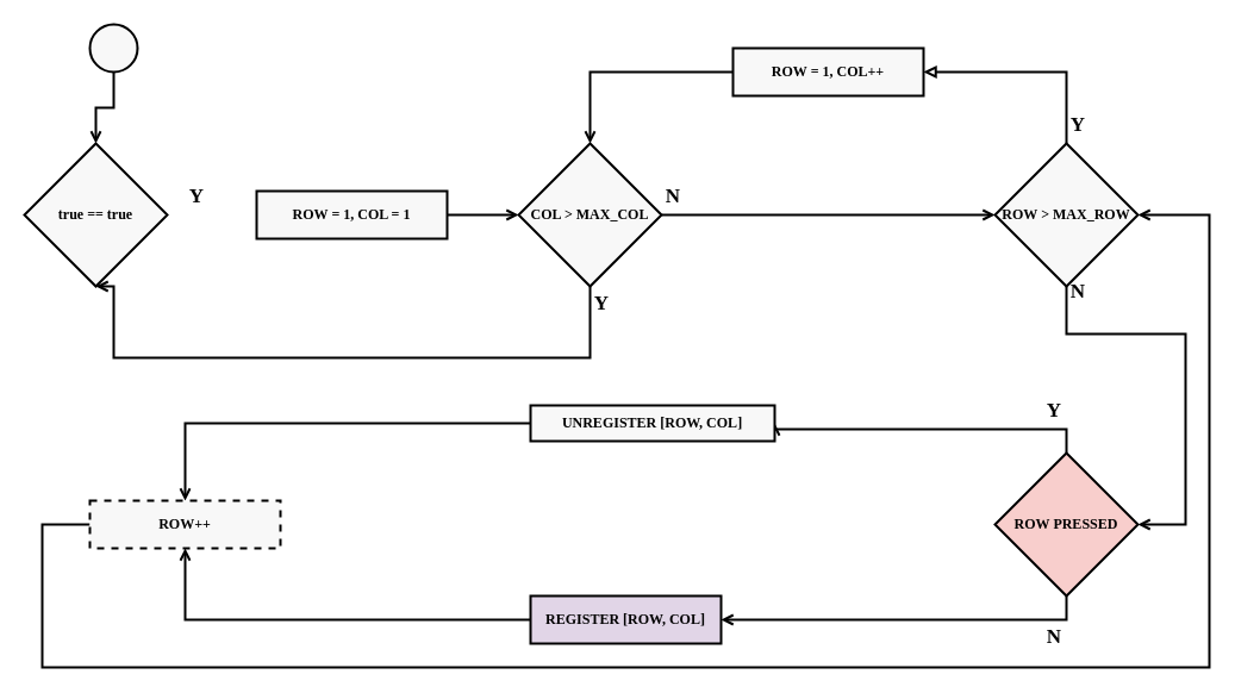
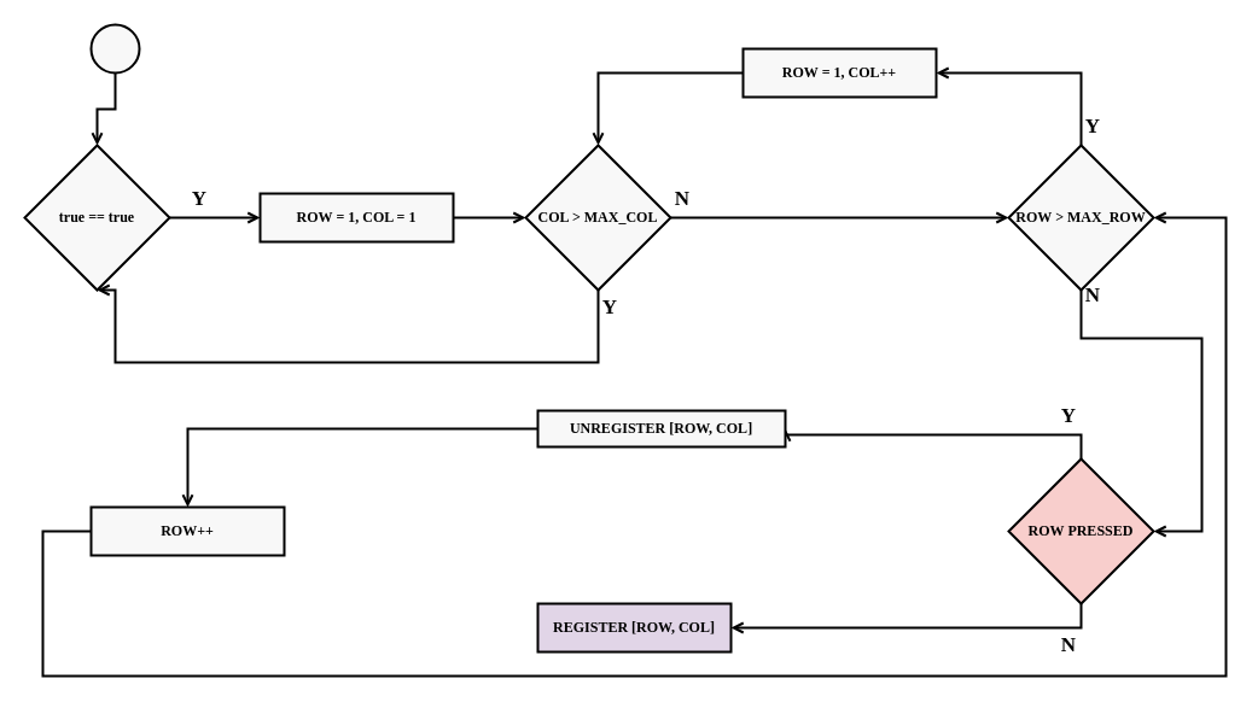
  <mxCell id="0" />
  <mxCell id="1" parent="0" />
  <mxCell id="2" style="edgeStyle=orthogonalEdgeStyle;rounded=0;orthogonalLoop=1;jettySize=auto;html=1;entryX=0;entryY=0.5;entryDx=0;entryDy=0;fontFamily=Fira Code;fontSource=https%3A%2F%2Ffonts.googleapis.com%2Fcss%3Ffamily%3DFira%2BCode;fontSize=17;endArrow=open;endFill=0;strokeWidth=2;" edge="1" parent="1" source="3" target="8"><mxGeometry relative="1" as="geometry" /></mxCell>
  <mxCell id="3" value="&lt;font face=&quot;Fira Code&quot;&gt;&lt;b&gt;ROW = 1, COL = 1&lt;/b&gt;&lt;/font&gt;" style="rounded=0;whiteSpace=wrap;html=1;strokeWidth=2;fillColor=#F8F8F8;" vertex="1" parent="1"><mxGeometry x="215" y="160" width="160" height="40" as="geometry" /></mxCell>
+ <mxCell id="4" style="edgeStyle=orthogonalEdgeStyle;rounded=0;orthogonalLoop=1;jettySize=auto;html=1;entryX=0;entryY=0.5;entryDx=0;entryDy=0;fontFamily=Fira Code;fontSource=https%3A%2F%2Ffonts.googleapis.com%2Fcss%3Ffamily%3DFira%2BCode;endArrow=open;endFill=0;strokeWidth=2;" edge="1" parent="1" source="5" target="3"><mxGeometry relative="1" as="geometry" /></mxCell>
  <mxCell id="5" value="&lt;font face=&quot;Fira Code&quot;&gt;&lt;b&gt;true == true&lt;/b&gt;&lt;/font&gt;" style="rhombus;whiteSpace=wrap;html=1;strokeWidth=2;fillColor=#F8F8F8;" vertex="1" parent="1"><mxGeometry x="20" y="120" width="120" height="120" as="geometry" /></mxCell>
  <mxCell id="6" style="edgeStyle=orthogonalEdgeStyle;rounded=0;orthogonalLoop=1;jettySize=auto;html=1;entryX=0.5;entryY=1;entryDx=0;entryDy=0;fontFamily=Fira Code;fontSource=https%3A%2F%2Ffonts.googleapis.com%2Fcss%3Ffamily%3DFira%2BCode;endArrow=open;endFill=0;strokeWidth=2;" edge="1" parent="1" source="8" target="5"><mxGeometry relative="1" as="geometry"><Array as="points"><mxPoint x="495" y="300" /><mxPoint x="95" y="300" /></Array></mxGeometry></mxCell>
  <mxCell id="7" style="edgeStyle=orthogonalEdgeStyle;rounded=0;orthogonalLoop=1;jettySize=auto;html=1;entryX=0;entryY=0.5;entryDx=0;entryDy=0;fontFamily=Fira Code;fontSource=https%3A%2F%2Ffonts.googleapis.com%2Fcss%3Ffamily%3DFira%2BCode;fontSize=16;endArrow=open;endFill=0;strokeWidth=2;" edge="1" parent="1" source="8" target="13"><mxGeometry relative="1" as="geometry" /></mxCell>
  <mxCell id="8" value="&lt;font face=&quot;Fira Code&quot;&gt;&lt;b&gt;COL &amp;gt; MAX_COL&lt;/b&gt;&lt;/font&gt;" style="rhombus;whiteSpace=wrap;html=1;strokeWidth=2;fillColor=#F8F8F8;" vertex="1" parent="1"><mxGeometry x="435" y="120" width="120" height="120" as="geometry" /></mxCell>
  <mxCell id="9" value="&lt;font style=&quot;font-size: 17px;&quot;&gt;Y&lt;/font&gt;" style="rounded=0;whiteSpace=wrap;html=1;fillColor=none;fontSize=17;fontFamily=Fira Code;fontSource=https%3A%2F%2Ffonts.googleapis.com%2Fcss%3Ffamily%3DFira%2BCode;fontStyle=1;strokeWidth=2;strokeColor=none;" vertex="1" parent="1"><mxGeometry x="495" y="240" width="20" height="30" as="geometry" /></mxCell>
  <mxCell id="10" value="&lt;font style=&quot;font-size: 17px;&quot;&gt;Y&lt;/font&gt;" style="rounded=0;whiteSpace=wrap;html=1;fillColor=none;fontSize=17;fontFamily=Fira Code;fontSource=https%3A%2F%2Ffonts.googleapis.com%2Fcss%3Ffamily%3DFira%2BCode;fontStyle=1;strokeWidth=2;strokeColor=none;" vertex="1" parent="1"><mxGeometry x="155" y="150" width="20" height="30" as="geometry" /></mxCell>
- <mxCell id="11" style="edgeStyle=orthogonalEdgeStyle;rounded=0;orthogonalLoop=1;jettySize=auto;html=1;entryX=1;entryY=0.5;entryDx=0;entryDy=0;fontFamily=Fira Code;fontSource=https%3A%2F%2Ffonts.googleapis.com%2Fcss%3Ffamily%3DFira%2BCode;fontSize=16;endArrow=block;endFill=0;strokeWidth=2;" edge="1" parent="1" source="13" target="29"><mxGeometry relative="1" as="geometry"><Array as="points"><mxPoint x="895" y="60" /></Array></mxGeometry></mxCell>
+ <mxCell id="11" style="edgeStyle=orthogonalEdgeStyle;rounded=0;orthogonalLoop=1;jettySize=auto;html=1;entryX=1;entryY=0.5;entryDx=0;entryDy=0;fontFamily=Fira Code;fontSource=https%3A%2F%2Ffonts.googleapis.com%2Fcss%3Ffamily%3DFira%2BCode;fontSize=16;endArrow=open;endFill=0;strokeWidth=2;" edge="1" parent="1" source="13" target="29"><mxGeometry relative="1" as="geometry"><Array as="points"><mxPoint x="895" y="60" /></Array></mxGeometry></mxCell>
  <mxCell id="12" style="edgeStyle=orthogonalEdgeStyle;rounded=0;orthogonalLoop=1;jettySize=auto;html=1;entryX=1;entryY=0.5;entryDx=0;entryDy=0;fontFamily=Fira Code;fontSource=https%3A%2F%2Ffonts.googleapis.com%2Fcss%3Ffamily%3DFira%2BCode;fontSize=16;endArrow=open;endFill=0;strokeWidth=2;" edge="1" parent="1"><mxGeometry relative="1" as="geometry"><mxPoint x="895" y="240" as="sourcePoint" /><mxPoint x="955" y="440" as="targetPoint" /><Array as="points"><mxPoint x="895" y="280" /><mxPoint x="995" y="280" /><mxPoint x="995" y="440" /></Array></mxGeometry></mxCell>
  <mxCell id="13" value="&lt;font face=&quot;Fira Code&quot;&gt;&lt;b&gt;ROW &amp;gt; MAX_ROW&lt;/b&gt;&lt;/font&gt;" style="rhombus;whiteSpace=wrap;html=1;strokeWidth=2;fillColor=#F8F8F8;" vertex="1" parent="1"><mxGeometry x="835" y="120" width="120" height="120" as="geometry" /></mxCell>
  <mxCell id="14" style="edgeStyle=orthogonalEdgeStyle;rounded=0;orthogonalLoop=1;jettySize=auto;html=1;entryX=1;entryY=0.5;entryDx=0;entryDy=0;fontFamily=Fira Code;fontSource=https%3A%2F%2Ffonts.googleapis.com%2Fcss%3Ffamily%3DFira%2BCode;fontSize=16;endArrow=open;endFill=0;strokeWidth=2;exitX=0.5;exitY=0;exitDx=0;exitDy=0;" edge="1" parent="1" source="16" target="20"><mxGeometry relative="1" as="geometry"><Array as="points"><mxPoint x="895" y="360" /></Array></mxGeometry></mxCell>
  <mxCell id="15" style="edgeStyle=orthogonalEdgeStyle;rounded=0;orthogonalLoop=1;jettySize=auto;html=1;entryX=1;entryY=0.5;entryDx=0;entryDy=0;fontFamily=Fira Code;fontSource=https%3A%2F%2Ffonts.googleapis.com%2Fcss%3Ffamily%3DFira%2BCode;fontSize=16;endArrow=open;endFill=0;strokeWidth=2;exitX=0.5;exitY=1;exitDx=0;exitDy=0;" edge="1" parent="1" source="16" target="18"><mxGeometry relative="1" as="geometry"><Array as="points"><mxPoint x="895" y="520" /></Array></mxGeometry></mxCell>
  <mxCell id="16" value="&lt;font face=&quot;Fira Code&quot;&gt;&lt;b&gt;ROW PRESSED&lt;/b&gt;&lt;/font&gt;" style="rhombus;whiteSpace=wrap;html=1;strokeWidth=2;fillColor=#f8cecc;" vertex="1" parent="1"><mxGeometry x="835" y="380" width="120" height="120" as="geometry" /></mxCell>
- <mxCell id="17" style="edgeStyle=orthogonalEdgeStyle;rounded=0;orthogonalLoop=1;jettySize=auto;html=1;entryX=0.5;entryY=1;entryDx=0;entryDy=0;fontFamily=Fira Code;fontSource=https%3A%2F%2Ffonts.googleapis.com%2Fcss%3Ffamily%3DFira%2BCode;fontSize=16;endArrow=open;endFill=0;strokeWidth=2;" edge="1" parent="1" source="18" target="22"><mxGeometry relative="1" as="geometry" /></mxCell>
  <mxCell id="18" value="&lt;font face=&quot;Fira Code&quot;&gt;&lt;b&gt;REGISTER [ROW, COL]&lt;/b&gt;&lt;/font&gt;" style="rounded=0;whiteSpace=wrap;html=1;strokeWidth=2;fillColor=#e1d5e7;" vertex="1" parent="1"><mxGeometry x="445" y="500" width="160" height="40" as="geometry" /></mxCell>
  <mxCell id="19" style="edgeStyle=orthogonalEdgeStyle;rounded=0;orthogonalLoop=1;jettySize=auto;html=1;entryX=0.5;entryY=0;entryDx=0;entryDy=0;fontFamily=Fira Code;fontSource=https%3A%2F%2Ffonts.googleapis.com%2Fcss%3Ffamily%3DFira%2BCode;fontSize=16;endArrow=open;endFill=0;strokeWidth=2;" edge="1" parent="1" source="20" target="22"><mxGeometry relative="1" as="geometry" /></mxCell>
  <mxCell id="20" value="&lt;font face=&quot;Fira Code&quot;&gt;&lt;b&gt;UNREGISTER [ROW, COL]&lt;/b&gt;&lt;/font&gt;" style="rounded=0;whiteSpace=wrap;html=1;strokeWidth=2;fillColor=#F8F8F8;" vertex="1" parent="1"><mxGeometry x="445" y="340" width="205" height="30" as="geometry" /></mxCell>
  <mxCell id="21" style="edgeStyle=orthogonalEdgeStyle;rounded=0;orthogonalLoop=1;jettySize=auto;html=1;entryX=1;entryY=0.5;entryDx=0;entryDy=0;fontFamily=Fira Code;fontSource=https%3A%2F%2Ffonts.googleapis.com%2Fcss%3Ffamily%3DFira%2BCode;fontSize=16;endArrow=open;endFill=0;strokeWidth=2;" edge="1" parent="1" source="22" target="13"><mxGeometry relative="1" as="geometry"><Array as="points"><mxPoint x="35" y="440" /><mxPoint x="35" y="560" /><mxPoint x="1015" y="560" /><mxPoint x="1015" y="180" /></Array></mxGeometry></mxCell>
- <mxCell id="22" value="&lt;font face=&quot;Fira Code&quot;&gt;&lt;b&gt;ROW++&lt;/b&gt;&lt;/font&gt;" style="rounded=0;whiteSpace=wrap;html=1;strokeWidth=2;fillColor=#F8F8F8;dashed=1;" vertex="1" parent="1"><mxGeometry x="75" y="420" width="160" height="40" as="geometry" /></mxCell>
+ <mxCell id="22" value="&lt;font face=&quot;Fira Code&quot;&gt;&lt;b&gt;ROW++&lt;/b&gt;&lt;/font&gt;" style="rounded=0;whiteSpace=wrap;html=1;strokeWidth=2;fillColor=#F8F8F8;" vertex="1" parent="1"><mxGeometry x="75" y="420" width="160" height="40" as="geometry" /></mxCell>
  <mxCell id="23" value="&lt;font style=&quot;font-size: 17px;&quot;&gt;Y&lt;/font&gt;" style="rounded=0;whiteSpace=wrap;html=1;fillColor=none;fontSize=17;fontFamily=Fira Code;fontSource=https%3A%2F%2Ffonts.googleapis.com%2Fcss%3Ffamily%3DFira%2BCode;fontStyle=1;strokeWidth=2;strokeColor=none;" vertex="1" parent="1"><mxGeometry x="895" y="90" width="20" height="30" as="geometry" /></mxCell>
  <mxCell id="24" value="&lt;font style=&quot;font-size: 17px;&quot;&gt;N&lt;/font&gt;" style="rounded=0;whiteSpace=wrap;html=1;fillColor=none;fontSize=17;fontFamily=Fira Code;fontSource=https%3A%2F%2Ffonts.googleapis.com%2Fcss%3Ffamily%3DFira%2BCode;fontStyle=1;strokeWidth=2;strokeColor=none;" vertex="1" parent="1"><mxGeometry x="875" y="520" width="20" height="30" as="geometry" /></mxCell>
  <mxCell id="25" value="&lt;font style=&quot;font-size: 17px;&quot;&gt;Y&lt;/font&gt;" style="rounded=0;whiteSpace=wrap;html=1;fillColor=none;fontSize=17;fontFamily=Fira Code;fontSource=https%3A%2F%2Ffonts.googleapis.com%2Fcss%3Ffamily%3DFira%2BCode;fontStyle=1;strokeWidth=2;strokeColor=none;" vertex="1" parent="1"><mxGeometry x="875" y="330" width="20" height="30" as="geometry" /></mxCell>
  <mxCell id="26" style="edgeStyle=orthogonalEdgeStyle;rounded=0;orthogonalLoop=1;jettySize=auto;html=1;entryX=0.5;entryY=0;entryDx=0;entryDy=0;fontFamily=Fira Code;fontSource=https%3A%2F%2Ffonts.googleapis.com%2Fcss%3Ffamily%3DFira%2BCode;fontSize=17;endArrow=open;endFill=0;strokeWidth=2;" edge="1" parent="1" source="27" target="5"><mxGeometry relative="1" as="geometry" /></mxCell>
  <mxCell id="27" value="" style="strokeWidth=2;html=1;shape=mxgraph.flowchart.start_2;whiteSpace=wrap;fontFamily=Fira Code;fontSource=https%3A%2F%2Ffonts.googleapis.com%2Fcss%3Ffamily%3DFira%2BCode;fontSize=17;fillColor=#F8F8F8;" vertex="1" parent="1"><mxGeometry x="75" y="20" width="40" height="40" as="geometry" /></mxCell>
  <mxCell id="28" style="edgeStyle=orthogonalEdgeStyle;rounded=0;orthogonalLoop=1;jettySize=auto;html=1;entryX=0.5;entryY=0;entryDx=0;entryDy=0;fontFamily=Fira Code;fontSource=https%3A%2F%2Ffonts.googleapis.com%2Fcss%3Ffamily%3DFira%2BCode;fontSize=16;endArrow=open;endFill=0;strokeWidth=2;" edge="1" parent="1" source="29" target="8"><mxGeometry relative="1" as="geometry" /></mxCell>
  <mxCell id="29" value="&lt;font face=&quot;Fira Code&quot;&gt;&lt;b&gt;ROW = 1, COL++&lt;/b&gt;&lt;/font&gt;" style="rounded=0;whiteSpace=wrap;html=1;strokeWidth=2;fillColor=#F8F8F8;" vertex="1" parent="1"><mxGeometry x="615" y="40" width="160" height="40" as="geometry" /></mxCell>
  <mxCell id="30" value="&lt;font style=&quot;font-size: 17px;&quot;&gt;N&lt;/font&gt;" style="rounded=0;whiteSpace=wrap;html=1;fillColor=none;fontSize=17;fontFamily=Fira Code;fontSource=https%3A%2F%2Ffonts.googleapis.com%2Fcss%3Ffamily%3DFira%2BCode;fontStyle=1;strokeWidth=2;strokeColor=none;" vertex="1" parent="1"><mxGeometry x="555" y="150" width="20" height="30" as="geometry" /></mxCell>
  <mxCell id="31" value="&lt;font style=&quot;font-size: 17px;&quot;&gt;N&lt;/font&gt;" style="rounded=0;whiteSpace=wrap;html=1;fillColor=none;fontSize=17;fontFamily=Fira Code;fontSource=https%3A%2F%2Ffonts.googleapis.com%2Fcss%3Ffamily%3DFira%2BCode;fontStyle=1;strokeWidth=2;strokeColor=none;" vertex="1" parent="1"><mxGeometry x="895" y="230" width="20" height="30" as="geometry" /></mxCell>
